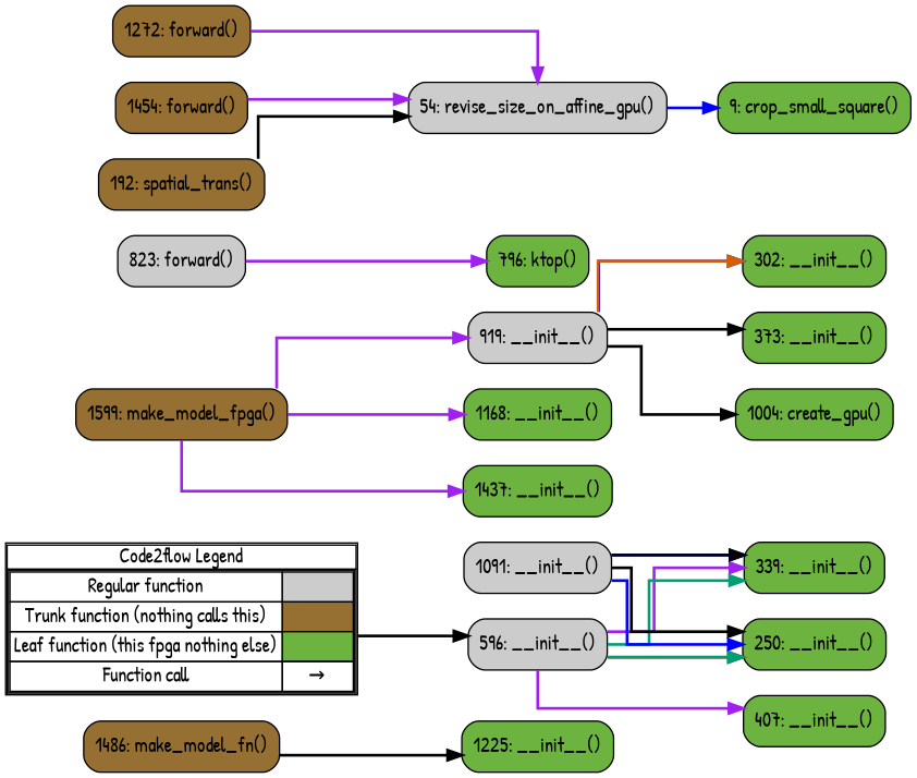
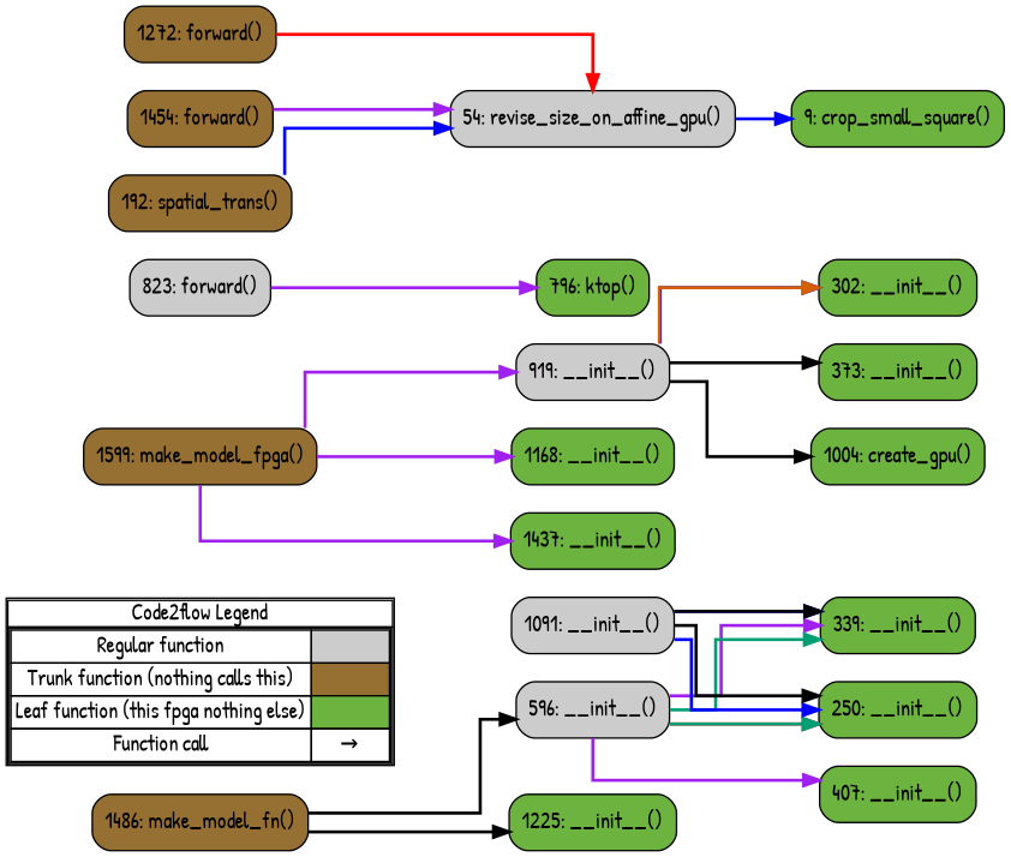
  digraph {
    concentrate=true
    fontname="Patrick Hand"
    rankdir=LR
    splines=ortho
    node [fontname="Patrick Hand" shape=rect fillcolor="#6db33f" style="rounded,filled"]
    edge [color=purple fontname="Patrick Hand" penwidth=2]
    n1 [label=<         <table cellspacing="0" cellpadding="0" border="1"><tr><td>Code2flow Legend</td></tr><tr><td>         <table cellspacing="0">         <tr><td>Regular function</td><td width="50px" bgcolor='#cccccc'></td></tr>         <tr><td>Trunk function (nothing calls this)</td><td bgcolor='#966F33'></td></tr>         <tr><td>Leaf function (this fpga nothing else)</td><td bgcolor='#6db33f'></td></tr>         <tr><td>Function call</td><td><font color='black'>&#8594;</font></td></tr>         </table></td></tr></table>         > margin=0 shape=none fillcolor="" style=""]
    n2 [label="250: __init__()"]
    n3 [label="302: __init__()"]
    n4 [label="339: __init__()"]
    n5 [label="373: __init__()"]
    n6 [label="407: __init__()"]
    n7 [fillcolor="#cccccc" label="596: __init__()"]
    n8 [fillcolor="#cccccc" label="823: forward()"]
    n9 [label="796: ktop()"]
    n10 [fillcolor="#cccccc" label="919: __init__()"]
    n11 [label="1004: create_gpu()"]
    n12 [fillcolor="#cccccc" label="1091: __init__()"]
    n13 [label="1168: __init__()"]
    n14 [label="1225: __init__()"]
    n15 [fillcolor="#966F33" label="1272: forward()"]
    n16 [label="1437: __init__()"]
    n17 [fillcolor="#966F33" label="1454: forward()"]
    n18 [label="9: crop_small_square()"]
    n19 [fillcolor="#966F33" label="1486: make_model_fn()"]
    n20 [fillcolor="#966F33" label="1599: make_model_fpga()"]
    n21 [fillcolor="#cccccc" label="54: revise_size_on_affine_gpu()"]
    n22 [fillcolor="#966F33" label="192: spatial_trans()"]
    subgraph sub_1 {
      label=legend
      rank=min
      n1
    }
    subgraph sub_2 {
      label="File: CC_ST_AE"
      style=dotted
      n18
      n19
      n20
      n21
      n22
      subgraph sub_3 {
        label="Class: conv_block"
        style=dotted
        n2
      }
      subgraph sub_4 {
        label="Class: conv_block_fpga"
        style=dotted
        n3
      }
      subgraph sub_5 {
        label="Class: identity_block"
        style=dotted
        n4
      }
      subgraph sub_6 {
        label="Class: identity_block_fpga"
        style=dotted
        n5
      }
      subgraph sub_7 {
        label="Class: Affine_Transform"
        style=dotted
        n6
      }
      subgraph sub_8 {
        label="Class: Encoder"
        style=dotted
        n7
        n8
        n9
      }
      subgraph sub_9 {
        label="Class: Encoder_FPGA"
        style=dotted
        n10
        n11
      }
      subgraph sub_10 {
        label="Class: Decoder"
        style=dotted
        n12
      }
      subgraph sub_11 {
        label="Class: Decoder_FPGA"
        style=dotted
        n13
      }
      subgraph sub_12 {
        label="Class: Joint"
        style=dotted
        n14
        n15
      }
      subgraph sub_13 {
        label="Class: Joint_FPGA"
        style=dotted
        n16
        n17
      }
    }
    n7 -> n2 [color=red]
    n7 -> n2 [color="#009E73"]
    n7 -> n4
    n7 -> n4 [color="#009E73"]
    n7 -> n6
    n8 -> n9
    n10 -> n3 [color=blue]
    n10 -> n3 [color="#D55E00"]
    n10 -> n5 [color=black]
    n10 -> n11 [color=black]
    n12 -> n2 [color=blue]
    n12 -> n2 [color="#000000"]
    n12 -> n4 [color=blue]
    n12 -> n4 [color="#000000"]
-   n15 -> n21
+   n15 -> n21 [color=red]
    n17 -> n21
-   n1 -> n7 [color=black]
+   n19 -> n7 [color=black]
    n19 -> n14 [color=black]
    n20 -> n10
    n20 -> n13
    n20 -> n16
    n21 -> n18 [color=blue]
-   n22 -> n21 [color=black]
+   n22 -> n21 [color=blue]
  }
